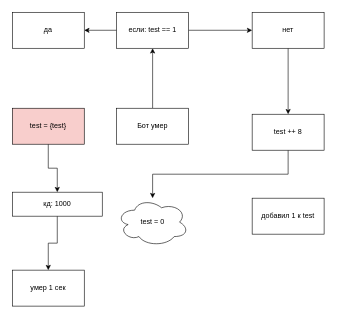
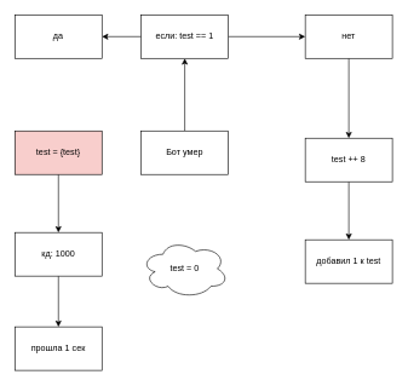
  <mxCell id="0" />
  <mxCell id="1" parent="0" />
  <mxCell id="2" style="edgeStyle=orthogonalEdgeStyle;rounded=0;orthogonalLoop=1;jettySize=auto;html=1;exitX=0.5;exitY=0;exitDx=0;exitDy=0;entryX=0.5;entryY=1;entryDx=0;entryDy=0;" edge="1" parent="1" source="3" target="6"><mxGeometry relative="1" as="geometry" /></mxCell>
  <mxCell id="3" value="Бот умер" style="whiteSpace=wrap;html=1;" vertex="1" parent="1"><mxGeometry x="194" y="180" width="120" height="60" as="geometry" /></mxCell>
  <mxCell id="4" style="edgeStyle=orthogonalEdgeStyle;rounded=0;orthogonalLoop=1;jettySize=auto;html=1;exitX=1;exitY=0.5;exitDx=0;exitDy=0;entryX=0;entryY=0.5;entryDx=0;entryDy=0;" edge="1" parent="1" source="6" target="8"><mxGeometry relative="1" as="geometry" /></mxCell>
  <mxCell id="5" style="edgeStyle=orthogonalEdgeStyle;rounded=0;orthogonalLoop=1;jettySize=auto;html=1;exitX=0;exitY=0.5;exitDx=0;exitDy=0;entryX=1;entryY=0.5;entryDx=0;entryDy=0;" edge="1" parent="1" source="6" target="12"><mxGeometry relative="1" as="geometry" /></mxCell>
  <mxCell id="6" value="если: test == 1" style="whiteSpace=wrap;html=1;" vertex="1" parent="1"><mxGeometry x="194" y="20" width="120" height="60" as="geometry" /></mxCell>
  <mxCell id="7" style="edgeStyle=orthogonalEdgeStyle;rounded=0;orthogonalLoop=1;jettySize=auto;html=1;exitX=0.5;exitY=1;exitDx=0;exitDy=0;entryX=0.5;entryY=0;entryDx=0;entryDy=0;" edge="1" parent="1" source="8" target="10"><mxGeometry relative="1" as="geometry" /></mxCell>
  <mxCell id="8" value="нет" style="whiteSpace=wrap;html=1;" vertex="1" parent="1"><mxGeometry x="420" y="20" width="120" height="60" as="geometry" /></mxCell>
- <mxCell id="9" style="edgeStyle=orthogonalEdgeStyle;rounded=0;orthogonalLoop=1;jettySize=auto;html=1;exitX=0.5;exitY=1;exitDx=0;exitDy=0;" edge="1" parent="1" source="10" target="11"><mxGeometry relative="1" as="geometry" /></mxCell>
+ <mxCell id="9" style="edgeStyle=orthogonalEdgeStyle;rounded=0;orthogonalLoop=1;jettySize=auto;html=1;exitX=0.5;exitY=1;exitDx=0;exitDy=0;entryX=0.5;entryY=0;entryDx=0;entryDy=0;" edge="1" parent="1" source="10" target="15"><mxGeometry relative="1" as="geometry" /></mxCell>
  <mxCell id="10" value="test ++ 8" style="whiteSpace=wrap;html=1;" vertex="1" parent="1"><mxGeometry x="420" y="190" width="120" height="60" as="geometry" /></mxCell>
  <mxCell id="11" value="test = 0" style="ellipse;shape=cloud;whiteSpace=wrap;html=1;" vertex="1" parent="1"><mxGeometry x="194" y="330" width="120" height="80" as="geometry" /></mxCell>
  <mxCell id="12" value="да" style="whiteSpace=wrap;html=1;" vertex="1" parent="1"><mxGeometry x="20" y="20" width="120" height="60" as="geometry" /></mxCell>
  <mxCell id="13" style="edgeStyle=orthogonalEdgeStyle;rounded=0;orthogonalLoop=1;jettySize=auto;html=1;exitX=0.5;exitY=1;exitDx=0;exitDy=0;entryX=0.5;entryY=0;entryDx=0;entryDy=0;" edge="1" parent="1" source="14" target="17"><mxGeometry relative="1" as="geometry" /></mxCell>
  <mxCell id="14" value="test = {test}" style="whiteSpace=wrap;html=1;fillColor=#f8cecc;" vertex="1" parent="1"><mxGeometry x="20" y="180" width="120" height="60" as="geometry" /></mxCell>
  <mxCell id="15" value="добавил 1 к test" style="whiteSpace=wrap;html=1;" vertex="1" parent="1"><mxGeometry x="420" y="330" width="120" height="60" as="geometry" /></mxCell>
  <mxCell id="16" style="edgeStyle=orthogonalEdgeStyle;rounded=0;orthogonalLoop=1;jettySize=auto;html=1;exitX=0.5;exitY=1;exitDx=0;exitDy=0;entryX=0.5;entryY=0;entryDx=0;entryDy=0;" edge="1" parent="1" source="17" target="18"><mxGeometry relative="1" as="geometry" /></mxCell>
- <mxCell id="17" value="кд: 1000" style="whiteSpace=wrap;html=1;" vertex="1" parent="1"><mxGeometry x="20" y="320" width="150" height="40" as="geometry" /></mxCell>
- <mxCell id="18" value="умер 1 сек" style="whiteSpace=wrap;html=1;" vertex="1" parent="1"><mxGeometry x="20" y="450" width="120" height="60" as="geometry" /></mxCell>
+ <mxCell id="17" value="кд: 1000" style="whiteSpace=wrap;html=1;" vertex="1" parent="1"><mxGeometry x="20" y="320" width="120" height="60" as="geometry" /></mxCell>
+ <mxCell id="18" value="прошла 1 сек" style="whiteSpace=wrap;html=1;" vertex="1" parent="1"><mxGeometry x="20" y="450" width="120" height="60" as="geometry" /></mxCell>
